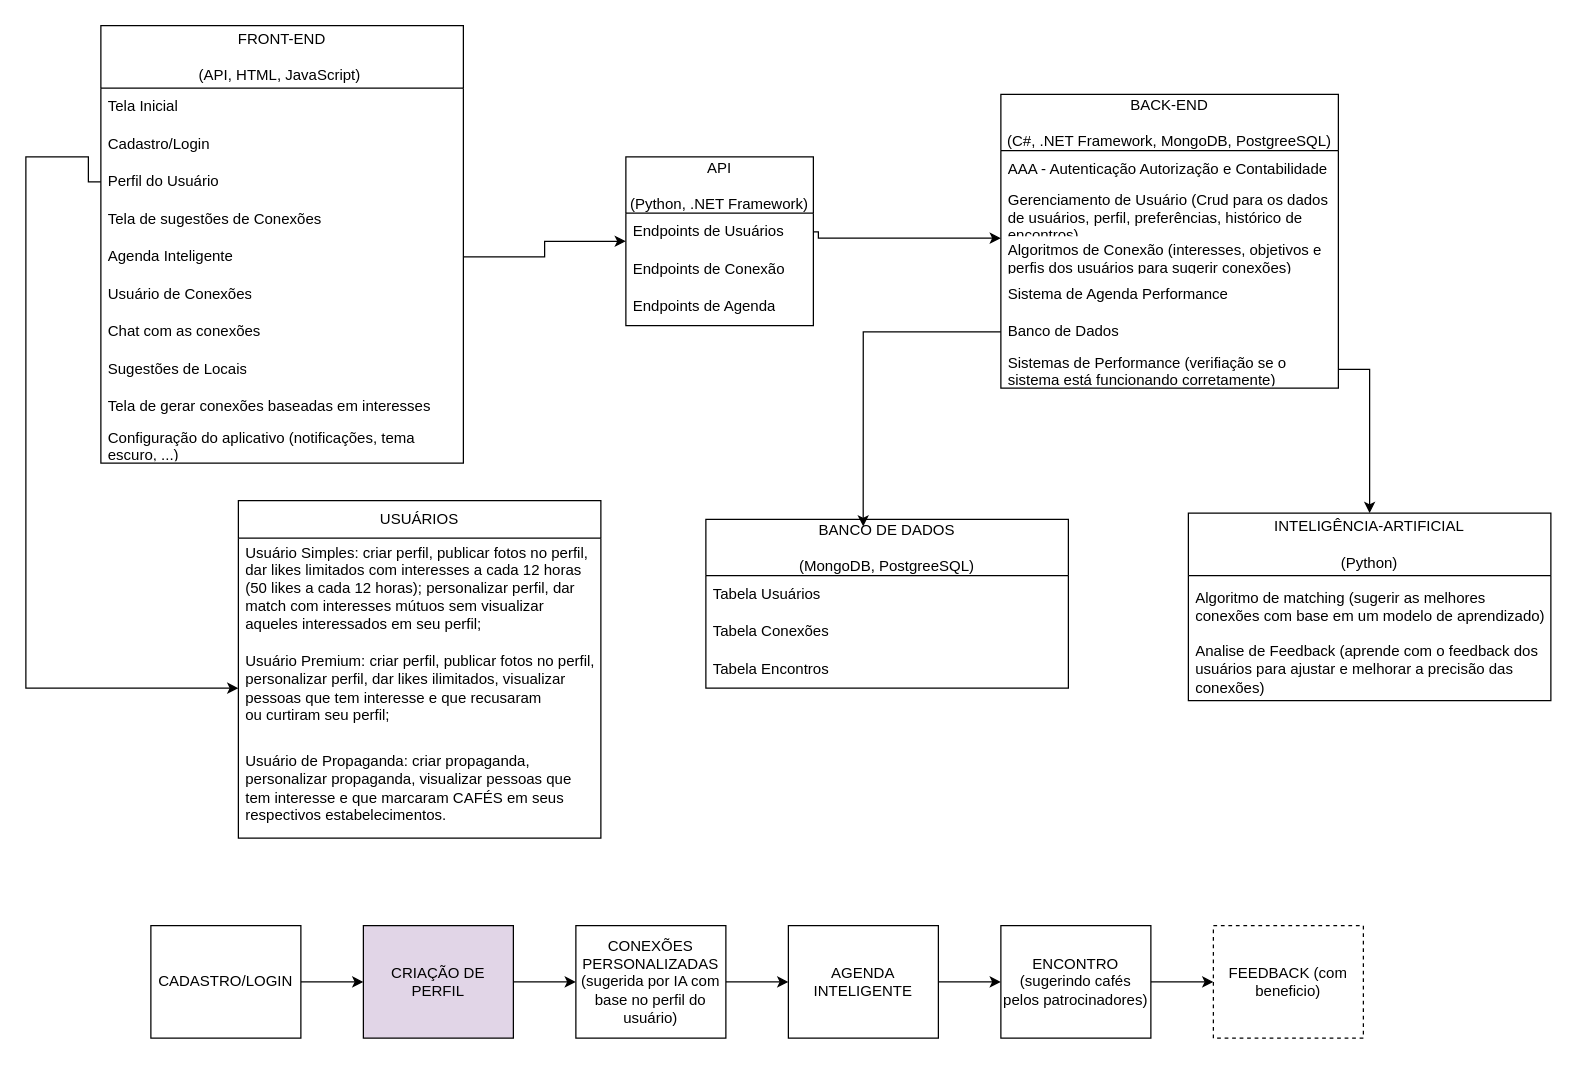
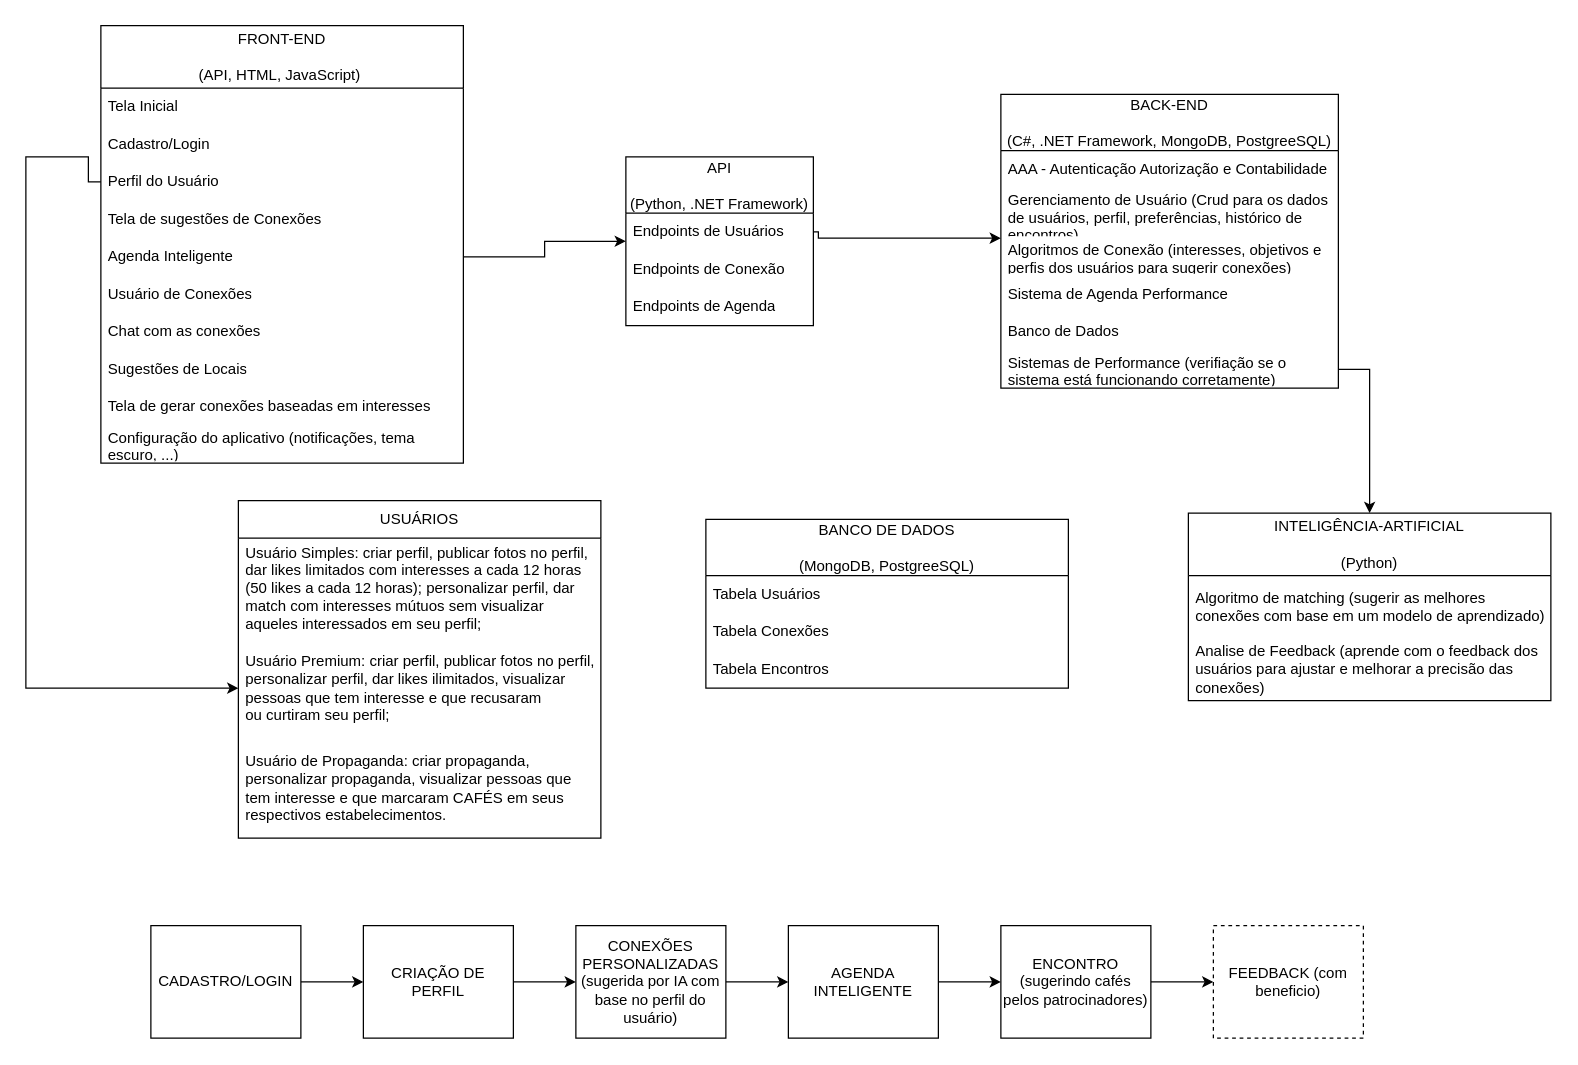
  <mxCell id="0" />
  <mxCell id="1" parent="0" />
  <mxCell id="2" value="FRONT-END&lt;div&gt;&lt;br&gt;&lt;/div&gt;&lt;div&gt;(API, HTML, JavaScript)&amp;nbsp;&lt;/div&gt;" style="swimlane;fontStyle=0;childLayout=stackLayout;horizontal=1;startSize=50;horizontalStack=0;resizeParent=1;resizeParentMax=0;resizeLast=0;collapsible=1;marginBottom=0;whiteSpace=wrap;html=1;" parent="1" vertex="1"><mxGeometry x="80" y="20" width="290" height="350" as="geometry"><mxRectangle x="90" y="80" width="110" height="30" as="alternateBounds" /></mxGeometry></mxCell>
  <mxCell id="3" value="Tela Inicial" style="text;strokeColor=none;fillColor=none;align=left;verticalAlign=middle;spacingLeft=4;spacingRight=4;overflow=hidden;points=[[0,0.5],[1,0.5]];portConstraint=eastwest;rotatable=0;whiteSpace=wrap;html=1;" parent="2" vertex="1"><mxGeometry y="50" width="290" height="30" as="geometry" /></mxCell>
  <mxCell id="4" value="Cadastro/Login" style="text;strokeColor=none;fillColor=none;align=left;verticalAlign=middle;spacingLeft=4;spacingRight=4;overflow=hidden;points=[[0,0.5],[1,0.5]];portConstraint=eastwest;rotatable=0;whiteSpace=wrap;html=1;" parent="2" vertex="1"><mxGeometry y="80" width="290" height="30" as="geometry" /></mxCell>
  <mxCell id="5" value="Perfil do Usuário" style="text;strokeColor=none;fillColor=none;align=left;verticalAlign=middle;spacingLeft=4;spacingRight=4;overflow=hidden;points=[[0,0.5],[1,0.5]];portConstraint=eastwest;rotatable=0;whiteSpace=wrap;html=1;" parent="2" vertex="1"><mxGeometry y="110" width="290" height="30" as="geometry" /></mxCell>
  <mxCell id="6" value="Tela de sugestões de Conexões" style="text;strokeColor=none;fillColor=none;align=left;verticalAlign=middle;spacingLeft=4;spacingRight=4;overflow=hidden;points=[[0,0.5],[1,0.5]];portConstraint=eastwest;rotatable=0;whiteSpace=wrap;html=1;" parent="2" vertex="1"><mxGeometry y="140" width="290" height="30" as="geometry" /></mxCell>
  <mxCell id="7" value="Agenda Inteligente" style="text;strokeColor=none;fillColor=none;align=left;verticalAlign=middle;spacingLeft=4;spacingRight=4;overflow=hidden;points=[[0,0.5],[1,0.5]];portConstraint=eastwest;rotatable=0;whiteSpace=wrap;html=1;" parent="2" vertex="1"><mxGeometry y="170" width="290" height="30" as="geometry" /></mxCell>
  <mxCell id="8" value="Usuário de Conexões" style="text;strokeColor=none;fillColor=none;align=left;verticalAlign=middle;spacingLeft=4;spacingRight=4;overflow=hidden;points=[[0,0.5],[1,0.5]];portConstraint=eastwest;rotatable=0;whiteSpace=wrap;html=1;" parent="2" vertex="1"><mxGeometry y="200" width="290" height="30" as="geometry" /></mxCell>
  <mxCell id="9" value="Chat com as conexões" style="text;strokeColor=none;fillColor=none;align=left;verticalAlign=middle;spacingLeft=4;spacingRight=4;overflow=hidden;points=[[0,0.5],[1,0.5]];portConstraint=eastwest;rotatable=0;whiteSpace=wrap;html=1;" parent="2" vertex="1"><mxGeometry y="230" width="290" height="30" as="geometry" /></mxCell>
  <mxCell id="10" value="Sugestões de Locais" style="text;strokeColor=none;fillColor=none;align=left;verticalAlign=middle;spacingLeft=4;spacingRight=4;overflow=hidden;points=[[0,0.5],[1,0.5]];portConstraint=eastwest;rotatable=0;whiteSpace=wrap;html=1;" parent="2" vertex="1"><mxGeometry y="260" width="290" height="30" as="geometry" /></mxCell>
  <mxCell id="11" value="Tela de gerar conexões baseadas em interesses" style="text;strokeColor=none;fillColor=none;align=left;verticalAlign=middle;spacingLeft=4;spacingRight=4;overflow=hidden;points=[[0,0.5],[1,0.5]];portConstraint=eastwest;rotatable=0;whiteSpace=wrap;html=1;" parent="2" vertex="1"><mxGeometry y="290" width="290" height="30" as="geometry" /></mxCell>
  <mxCell id="12" value="Configuração do aplicativo (notificações, tema escuro, ...)" style="text;strokeColor=none;fillColor=none;align=left;verticalAlign=middle;spacingLeft=4;spacingRight=4;overflow=hidden;points=[[0,0.5],[1,0.5]];portConstraint=eastwest;rotatable=0;whiteSpace=wrap;html=1;" parent="2" vertex="1"><mxGeometry y="320" width="290" height="30" as="geometry" /></mxCell>
  <mxCell id="13" value="BACK-END&lt;div&gt;&lt;br&gt;&lt;/div&gt;&lt;div&gt;(C#, .NET Framework, MongoDB, PostgreeSQL)&lt;/div&gt;" style="swimlane;fontStyle=0;childLayout=stackLayout;horizontal=1;startSize=45;horizontalStack=0;resizeParent=1;resizeParentMax=0;resizeLast=0;collapsible=1;marginBottom=0;whiteSpace=wrap;html=1;" parent="1" vertex="1"><mxGeometry x="800" y="75" width="270" height="235" as="geometry" /></mxCell>
  <mxCell id="14" value="AAA - Autenticação Autorização e Contabilidade" style="text;strokeColor=none;fillColor=none;align=left;verticalAlign=middle;spacingLeft=4;spacingRight=4;overflow=hidden;points=[[0,0.5],[1,0.5]];portConstraint=eastwest;rotatable=0;whiteSpace=wrap;html=1;" parent="13" vertex="1"><mxGeometry y="45" width="270" height="30" as="geometry" /></mxCell>
  <mxCell id="15" value="Gerenciamento de Usuário (Crud para os dados de usuários, perfil, preferências, histórico de encontros)" style="text;strokeColor=none;fillColor=none;align=left;verticalAlign=middle;spacingLeft=4;spacingRight=4;overflow=hidden;points=[[0,0.5],[1,0.5]];portConstraint=eastwest;rotatable=0;whiteSpace=wrap;html=1;" parent="13" vertex="1"><mxGeometry y="75" width="270" height="40" as="geometry" /></mxCell>
  <mxCell id="16" value="Algoritmos de Conexão (interesses, objetivos e perfis dos usuários para sugerir conexões)" style="text;strokeColor=none;fillColor=none;align=left;verticalAlign=middle;spacingLeft=4;spacingRight=4;overflow=hidden;points=[[0,0.5],[1,0.5]];portConstraint=eastwest;rotatable=0;whiteSpace=wrap;html=1;" parent="13" vertex="1"><mxGeometry y="115" width="270" height="30" as="geometry" /></mxCell>
  <mxCell id="17" value="Sistema de Agenda Performance" style="text;strokeColor=none;fillColor=none;align=left;verticalAlign=middle;spacingLeft=4;spacingRight=4;overflow=hidden;points=[[0,0.5],[1,0.5]];portConstraint=eastwest;rotatable=0;whiteSpace=wrap;html=1;" parent="13" vertex="1"><mxGeometry y="145" width="270" height="30" as="geometry" /></mxCell>
  <mxCell id="18" value="Banco de Dados" style="text;strokeColor=none;fillColor=none;align=left;verticalAlign=middle;spacingLeft=4;spacingRight=4;overflow=hidden;points=[[0,0.5],[1,0.5]];portConstraint=eastwest;rotatable=0;whiteSpace=wrap;html=1;" parent="13" vertex="1"><mxGeometry y="175" width="270" height="30" as="geometry" /></mxCell>
  <mxCell id="19" value="Sistemas de Performance (verifiação se o sistema está funcionando corretamente)" style="text;strokeColor=none;fillColor=none;align=left;verticalAlign=middle;spacingLeft=4;spacingRight=4;overflow=hidden;points=[[0,0.5],[1,0.5]];portConstraint=eastwest;rotatable=0;whiteSpace=wrap;html=1;" parent="13" vertex="1"><mxGeometry y="205" width="270" height="30" as="geometry" /></mxCell>
  <mxCell id="20" value="INTELIGÊNCIA-ARTIFICIAL&lt;div&gt;&lt;br&gt;&lt;/div&gt;&lt;div&gt;(Python)&lt;/div&gt;" style="swimlane;fontStyle=0;childLayout=stackLayout;horizontal=1;startSize=50;horizontalStack=0;resizeParent=1;resizeParentMax=0;resizeLast=0;collapsible=1;marginBottom=0;whiteSpace=wrap;html=1;" parent="1" vertex="1"><mxGeometry x="950" y="410" width="290" height="150" as="geometry" /></mxCell>
  <mxCell id="21" value="Algoritmo de matching (sugerir as melhores conexões com base em um modelo de aprendizado)" style="text;strokeColor=none;fillColor=none;align=left;verticalAlign=middle;spacingLeft=4;spacingRight=4;overflow=hidden;points=[[0,0.5],[1,0.5]];portConstraint=eastwest;rotatable=0;whiteSpace=wrap;html=1;" parent="20" vertex="1"><mxGeometry y="50" width="290" height="50" as="geometry" /></mxCell>
  <mxCell id="22" value="Analise de Feedback (aprende com o feedback dos usuários para ajustar e melhorar a precisão das conexões)" style="text;strokeColor=none;fillColor=none;align=left;verticalAlign=middle;spacingLeft=4;spacingRight=4;overflow=hidden;points=[[0,0.5],[1,0.5]];portConstraint=eastwest;rotatable=0;whiteSpace=wrap;html=1;" parent="20" vertex="1"><mxGeometry y="100" width="290" height="50" as="geometry" /></mxCell>
  <mxCell id="23" value="USUÁRIOS" style="swimlane;fontStyle=0;childLayout=stackLayout;horizontal=1;startSize=30;horizontalStack=0;resizeParent=1;resizeParentMax=0;resizeLast=0;collapsible=1;marginBottom=0;whiteSpace=wrap;html=1;" parent="1" vertex="1"><mxGeometry x="190" y="400" width="290" height="270" as="geometry" /></mxCell>
  <mxCell id="24" value="Usuário Simples:&amp;nbsp;criar perfil, publicar fotos no perfil, dar likes limitados com interesses a cada 12 horas (50 likes a cada 12 horas); personalizar perfil, dar match com interesses mútuos sem visualizar aqueles interessados em seu perfil;" style="text;strokeColor=none;fillColor=none;align=left;verticalAlign=middle;spacingLeft=4;spacingRight=4;overflow=hidden;points=[[0,0.5],[1,0.5]];portConstraint=eastwest;rotatable=0;whiteSpace=wrap;html=1;" parent="23" vertex="1"><mxGeometry y="30" width="290" height="80" as="geometry" /></mxCell>
  <mxCell id="25" value="Usuário Premium:&amp;nbsp;criar perfil, publicar fotos no perfil, personalizar perfil, dar likes ilimitados, visualizar pessoas que tem interesse e que recusaram &lt;br&gt;ou curtiram seu perfil;" style="text;strokeColor=none;fillColor=none;align=left;verticalAlign=middle;spacingLeft=4;spacingRight=4;overflow=hidden;points=[[0,0.5],[1,0.5]];portConstraint=eastwest;rotatable=0;whiteSpace=wrap;html=1;" parent="23" vertex="1"><mxGeometry y="110" width="290" height="80" as="geometry" /></mxCell>
  <mxCell id="26" value="Usuário de Propaganda:&amp;nbsp;criar propaganda, personalizar propaganda, visualizar pessoas que tem interesse e que marcaram CAFÉS em seus respectivos estabelecimentos." style="text;strokeColor=none;fillColor=none;align=left;verticalAlign=middle;spacingLeft=4;spacingRight=4;overflow=hidden;points=[[0,0.5],[1,0.5]];portConstraint=eastwest;rotatable=0;whiteSpace=wrap;html=1;" parent="23" vertex="1"><mxGeometry y="190" width="290" height="80" as="geometry" /></mxCell>
  <mxCell id="27" value="BANCO DE DADOS&lt;div&gt;&lt;br&gt;&lt;/div&gt;&lt;div&gt;(MongoDB, PostgreeSQL)&lt;/div&gt;" style="swimlane;fontStyle=0;childLayout=stackLayout;horizontal=1;startSize=45;horizontalStack=0;resizeParent=1;resizeParentMax=0;resizeLast=0;collapsible=1;marginBottom=0;whiteSpace=wrap;html=1;" parent="1" vertex="1"><mxGeometry x="564" y="415" width="290" height="135" as="geometry" /></mxCell>
  <mxCell id="28" value="Tabela Usuários" style="text;strokeColor=none;fillColor=none;align=left;verticalAlign=middle;spacingLeft=4;spacingRight=4;overflow=hidden;points=[[0,0.5],[1,0.5]];portConstraint=eastwest;rotatable=0;whiteSpace=wrap;html=1;" parent="27" vertex="1"><mxGeometry y="45" width="290" height="30" as="geometry" /></mxCell>
  <mxCell id="29" value="Tabela Conexões" style="text;strokeColor=none;fillColor=none;align=left;verticalAlign=middle;spacingLeft=4;spacingRight=4;overflow=hidden;points=[[0,0.5],[1,0.5]];portConstraint=eastwest;rotatable=0;whiteSpace=wrap;html=1;" parent="27" vertex="1"><mxGeometry y="75" width="290" height="30" as="geometry" /></mxCell>
  <mxCell id="30" value="Tabela Encontros" style="text;strokeColor=none;fillColor=none;align=left;verticalAlign=middle;spacingLeft=4;spacingRight=4;overflow=hidden;points=[[0,0.5],[1,0.5]];portConstraint=eastwest;rotatable=0;whiteSpace=wrap;html=1;" parent="27" vertex="1"><mxGeometry y="105" width="290" height="30" as="geometry" /></mxCell>
  <mxCell id="31" value="API&lt;div&gt;&lt;br&gt;&lt;/div&gt;&lt;div&gt;(Python, .NET Framework)&lt;/div&gt;" style="swimlane;fontStyle=0;childLayout=stackLayout;horizontal=1;startSize=45;horizontalStack=0;resizeParent=1;resizeParentMax=0;resizeLast=0;collapsible=1;marginBottom=0;whiteSpace=wrap;html=1;" parent="1" vertex="1"><mxGeometry x="500" y="125" width="150" height="135" as="geometry" /></mxCell>
  <mxCell id="32" value="Endpoints de Usuários" style="text;strokeColor=none;fillColor=none;align=left;verticalAlign=middle;spacingLeft=4;spacingRight=4;overflow=hidden;points=[[0,0.5],[1,0.5]];portConstraint=eastwest;rotatable=0;whiteSpace=wrap;html=1;" parent="31" vertex="1"><mxGeometry y="45" width="150" height="30" as="geometry" /></mxCell>
  <mxCell id="33" value="Endpoints de Conexão" style="text;strokeColor=none;fillColor=none;align=left;verticalAlign=middle;spacingLeft=4;spacingRight=4;overflow=hidden;points=[[0,0.5],[1,0.5]];portConstraint=eastwest;rotatable=0;whiteSpace=wrap;html=1;" parent="31" vertex="1"><mxGeometry y="75" width="150" height="30" as="geometry" /></mxCell>
  <mxCell id="34" value="Endpoints de Agenda" style="text;strokeColor=none;fillColor=none;align=left;verticalAlign=middle;spacingLeft=4;spacingRight=4;overflow=hidden;points=[[0,0.5],[1,0.5]];portConstraint=eastwest;rotatable=0;whiteSpace=wrap;html=1;" parent="31" vertex="1"><mxGeometry y="105" width="150" height="30" as="geometry" /></mxCell>
  <mxCell id="35" style="edgeStyle=orthogonalEdgeStyle;rounded=0;orthogonalLoop=1;jettySize=auto;html=1;" parent="1" source="36" target="38" edge="1"><mxGeometry relative="1" as="geometry" /></mxCell>
  <mxCell id="36" value="CADASTRO/LOGIN" style="rounded=0;whiteSpace=wrap;html=1;" parent="1" vertex="1"><mxGeometry x="120" y="740" width="120" height="90" as="geometry" /></mxCell>
  <mxCell id="37" style="edgeStyle=orthogonalEdgeStyle;rounded=0;orthogonalLoop=1;jettySize=auto;html=1;entryX=0;entryY=0.5;entryDx=0;entryDy=0;" parent="1" source="38" target="40" edge="1"><mxGeometry relative="1" as="geometry" /></mxCell>
- <mxCell id="38" value="CRIAÇÃO DE PERFIL" style="rounded=0;whiteSpace=wrap;html=1;fillColor=#e1d5e7;" parent="1" vertex="1"><mxGeometry x="290" y="740" width="120" height="90" as="geometry" /></mxCell>
+ <mxCell id="38" value="CRIAÇÃO DE PERFIL" style="rounded=0;whiteSpace=wrap;html=1;" parent="1" vertex="1"><mxGeometry x="290" y="740" width="120" height="90" as="geometry" /></mxCell>
  <mxCell id="39" style="edgeStyle=orthogonalEdgeStyle;rounded=0;orthogonalLoop=1;jettySize=auto;html=1;entryX=0;entryY=0.5;entryDx=0;entryDy=0;" parent="1" source="40" target="42" edge="1"><mxGeometry relative="1" as="geometry" /></mxCell>
  <mxCell id="40" value="CONEXÕES PERSONALIZADAS (sugerida por IA com base no perfil do usuário)" style="rounded=0;whiteSpace=wrap;html=1;" parent="1" vertex="1"><mxGeometry x="460" y="740" width="120" height="90" as="geometry" /></mxCell>
  <mxCell id="41" style="edgeStyle=orthogonalEdgeStyle;rounded=0;orthogonalLoop=1;jettySize=auto;html=1;entryX=0;entryY=0.5;entryDx=0;entryDy=0;" parent="1" source="42" target="44" edge="1"><mxGeometry relative="1" as="geometry" /></mxCell>
  <mxCell id="42" value="AGENDA INTELIGENTE" style="rounded=0;whiteSpace=wrap;html=1;" parent="1" vertex="1"><mxGeometry x="630" y="740" width="120" height="90" as="geometry" /></mxCell>
  <mxCell id="43" style="edgeStyle=orthogonalEdgeStyle;rounded=0;orthogonalLoop=1;jettySize=auto;html=1;entryX=0;entryY=0.5;entryDx=0;entryDy=0;" parent="1" source="44" target="45" edge="1"><mxGeometry relative="1" as="geometry" /></mxCell>
  <mxCell id="44" value="ENCONTRO (sugerindo cafés pelos patrocinadores)" style="rounded=0;whiteSpace=wrap;html=1;" parent="1" vertex="1"><mxGeometry x="800" y="740" width="120" height="90" as="geometry" /></mxCell>
  <mxCell id="45" value="FEEDBACK (com beneficio)" style="rounded=0;whiteSpace=wrap;html=1;dashed=1;" parent="1" vertex="1"><mxGeometry x="970" y="740" width="120" height="90" as="geometry" /></mxCell>
  <mxCell id="46" style="edgeStyle=orthogonalEdgeStyle;rounded=0;orthogonalLoop=1;jettySize=auto;html=1;entryX=0;entryY=0.5;entryDx=0;entryDy=0;" parent="1" source="7" target="31" edge="1"><mxGeometry relative="1" as="geometry" /></mxCell>
  <mxCell id="47" style="edgeStyle=orthogonalEdgeStyle;rounded=0;orthogonalLoop=1;jettySize=auto;html=1;exitX=1;exitY=0.5;exitDx=0;exitDy=0;" parent="1" source="32" edge="1"><mxGeometry relative="1" as="geometry"><Array as="points"><mxPoint x="654" y="185" /><mxPoint x="654" y="190" /></Array><mxPoint x="800" y="190" as="targetPoint" /></mxGeometry></mxCell>
  <mxCell id="48" style="edgeStyle=orthogonalEdgeStyle;rounded=0;orthogonalLoop=1;jettySize=auto;html=1;" parent="1" source="19" target="20" edge="1"><mxGeometry relative="1" as="geometry" /></mxCell>
- <mxCell id="49" style="edgeStyle=orthogonalEdgeStyle;rounded=0;orthogonalLoop=1;jettySize=auto;html=1;entryX=0.434;entryY=0.042;entryDx=0;entryDy=0;entryPerimeter=0;" parent="1" source="18" target="27" edge="1"><mxGeometry relative="1" as="geometry" /></mxCell>
  <mxCell id="50" style="edgeStyle=orthogonalEdgeStyle;rounded=0;orthogonalLoop=1;jettySize=auto;html=1;entryX=0;entryY=0.5;entryDx=0;entryDy=0;" parent="1" source="5" target="25" edge="1"><mxGeometry relative="1" as="geometry"><Array as="points"><mxPoint x="70" y="145" /><mxPoint x="70" y="125" /><mxPoint x="20" y="125" /><mxPoint x="20" y="550" /></Array></mxGeometry></mxCell>
